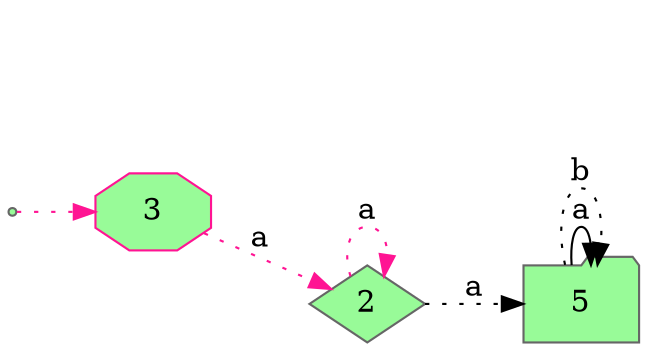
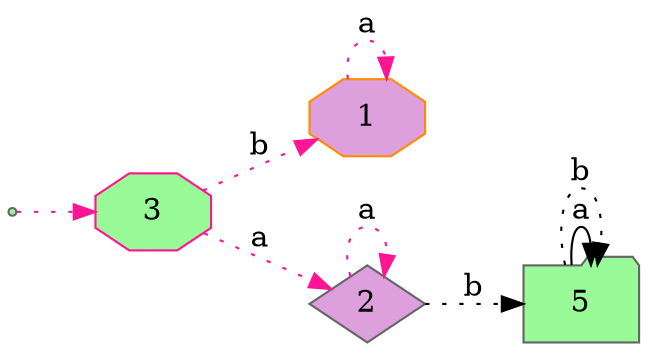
  digraph {
    rankdir=LR
    node [color=gray40 fillcolor=palegreen shape=octagon style=filled]
    edge [color=deeppink style=dotted]
    n1 [label=5 shape=folder]
+   1 [color=darkorange fillcolor=plum]
    qi [shape=point]
    3 [color=deeppink]
-   2 [shape=diamond]
+   2 [fillcolor=plum shape=diamond]
    n1 -> n1 [color=black label=a style=solid]
    n1 -> n1 [color=black label=b]
+   1 -> 1 [label=a]
    qi -> 3
+   3 -> 1 [label=b]
    3 -> 2 [label=a]
-   2 -> n1 [color=black label=a]
+   2 -> n1 [color=black label=b]
    2 -> 2 [label=a]
  }
